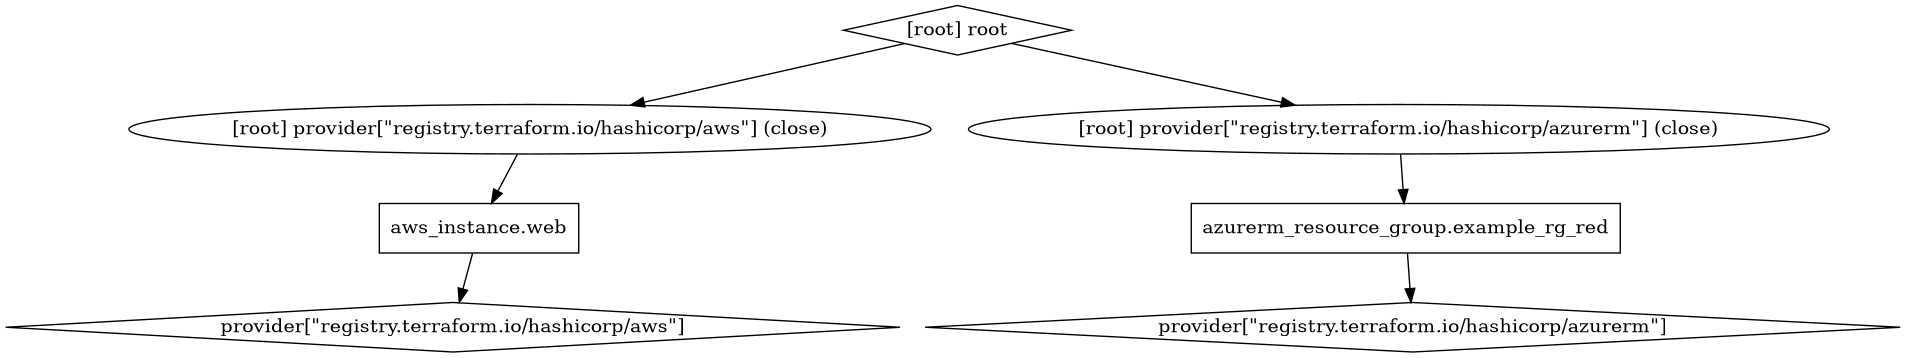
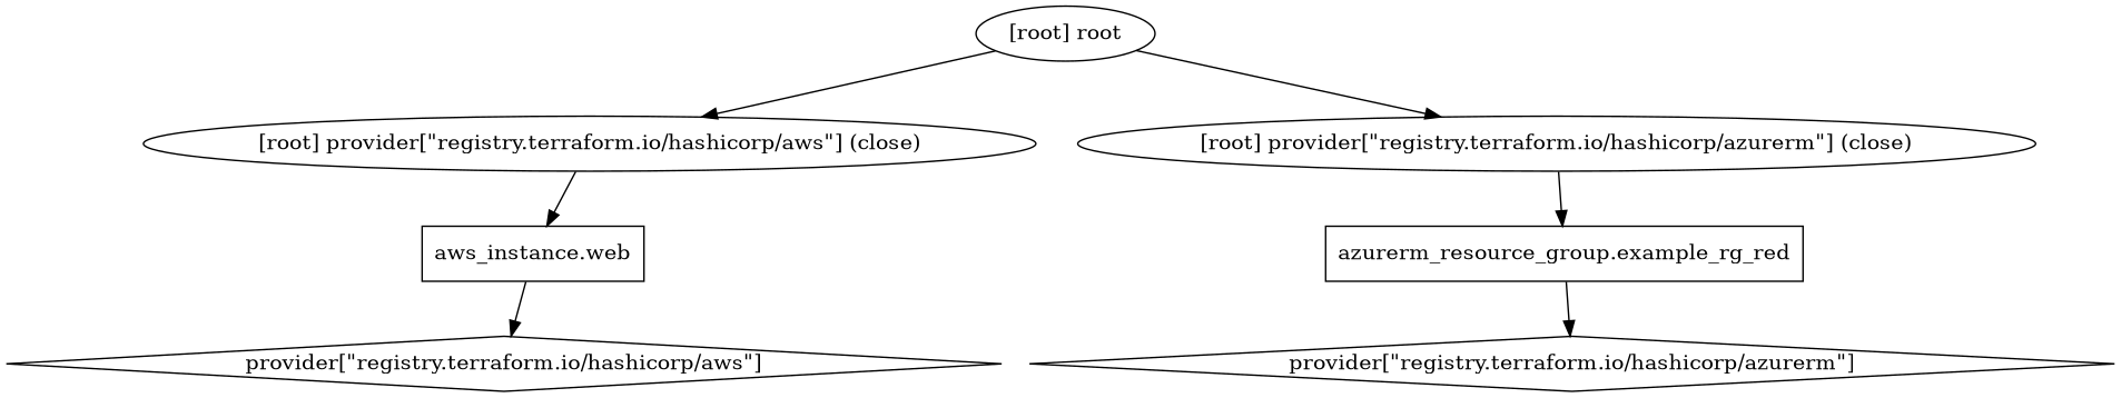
  digraph {
    compound=true
    newrank=true
    n1 [label="aws_instance.web" shape=box]
    n2 [label="provider[\"registry.terraform.io/hashicorp/aws\"]" shape=diamond]
    n3 [label="azurerm_resource_group.example_rg_red" shape=box]
    n4 [label="provider[\"registry.terraform.io/hashicorp/azurerm\"]" shape=diamond]
    "[root] provider[\"registry.terraform.io/hashicorp/aws\"] (close)"
    "[root] provider[\"registry.terraform.io/hashicorp/azurerm\"] (close)"
-   "[root] root" [shape=diamond]
+   "[root] root"
    subgraph sub_1 {
      n1
      n2
      n3
      n4
      "[root] provider[\"registry.terraform.io/hashicorp/aws\"] (close)"
      "[root] provider[\"registry.terraform.io/hashicorp/azurerm\"] (close)"
      "[root] root"
    }
    n1 -> n2
    n3 -> n4
    "[root] provider[\"registry.terraform.io/hashicorp/aws\"] (close)" -> n1
    "[root] provider[\"registry.terraform.io/hashicorp/azurerm\"] (close)" -> n3
    "[root] root" -> "[root] provider[\"registry.terraform.io/hashicorp/aws\"] (close)"
    "[root] root" -> "[root] provider[\"registry.terraform.io/hashicorp/azurerm\"] (close)"
  }
